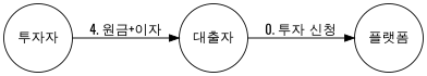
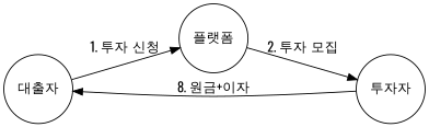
  digraph {
    fontname=Oswald
    rankdir=LR
    node [fixedsize=true fontname=Oswald shape=circle]
    edge [fontname=Oswald]
    "대출자" [height=1]
    "플랫폼" [height=1]
    "투자자" [height=1]
-   "대출자" -> "플랫폼" [label="0. 투자 신청"]
-   "투자자" -> "대출자" [label="4. 원금+이자"]
+   "대출자" -> "플랫폼" [label="1. 투자 신청"]
+   "플랫폼" -> "투자자" [label="2. 투자 모집"]
+   "투자자" -> "대출자" [label="8. 원금+이자"]
  }
